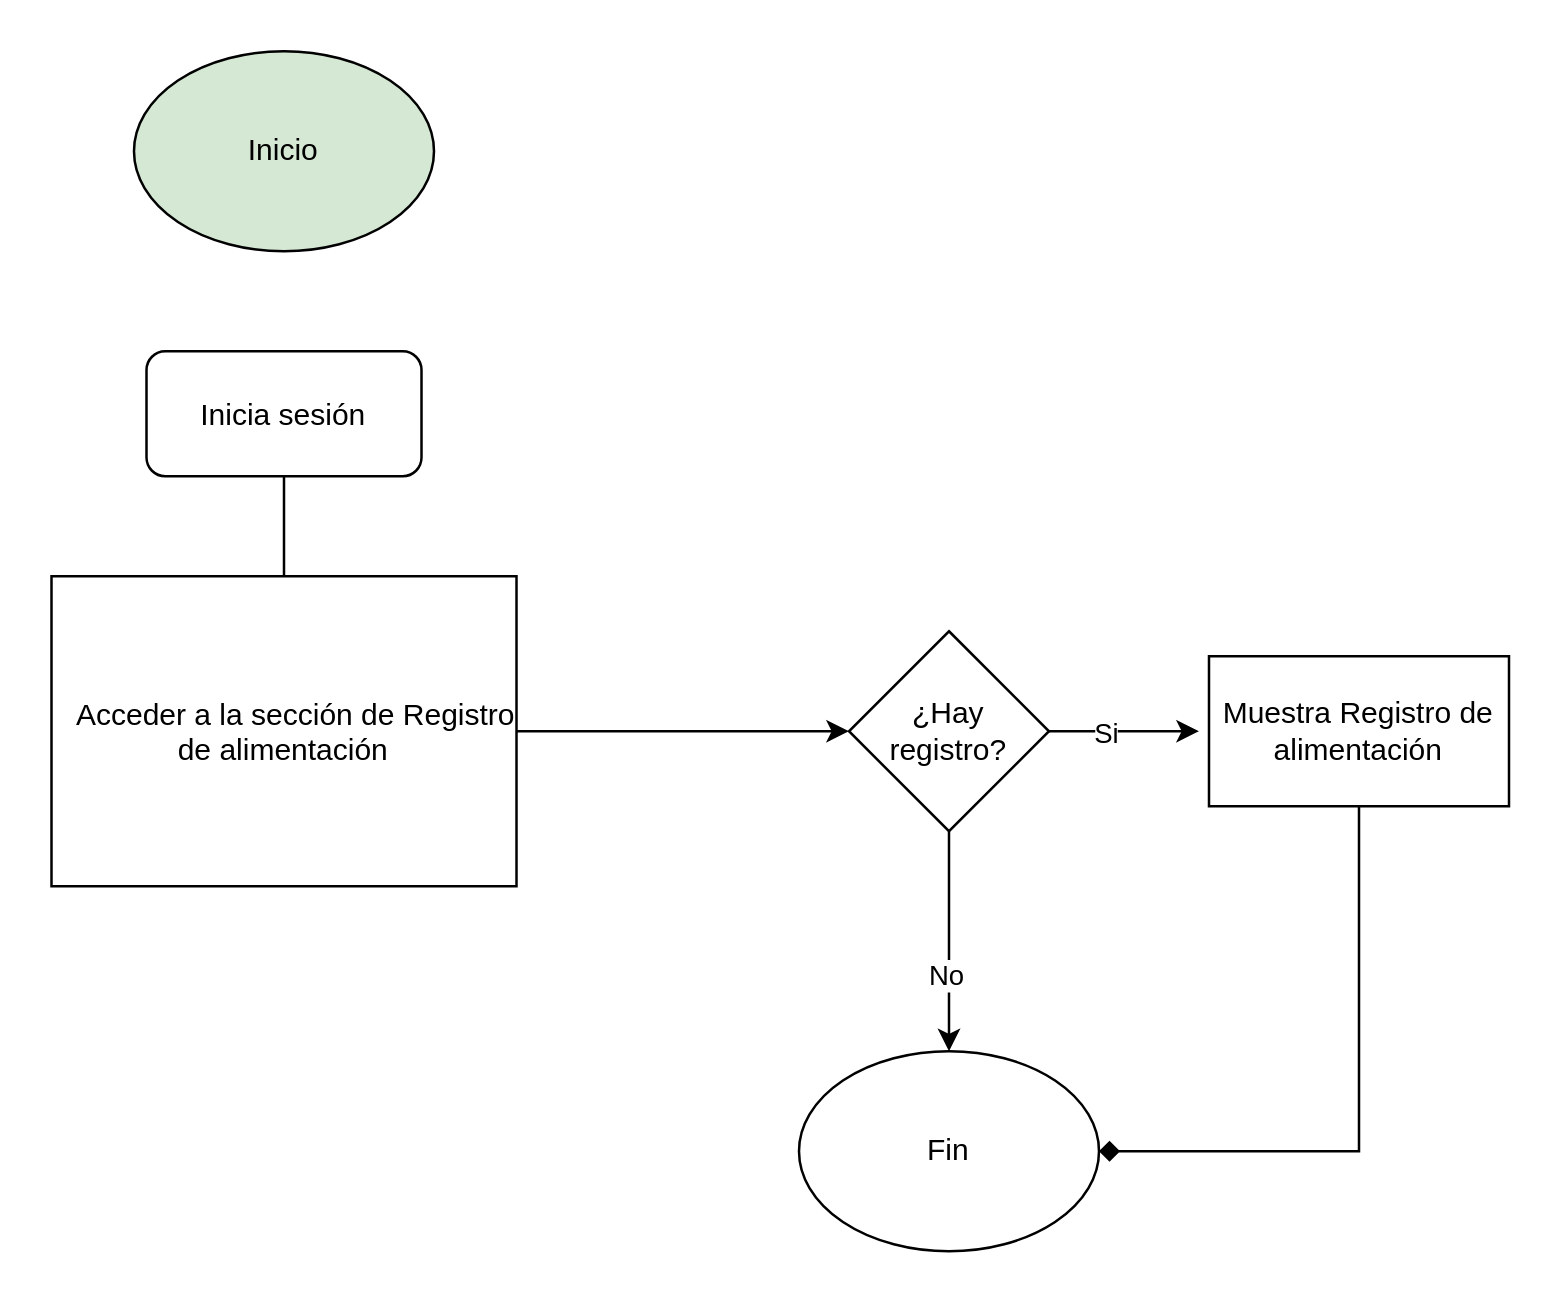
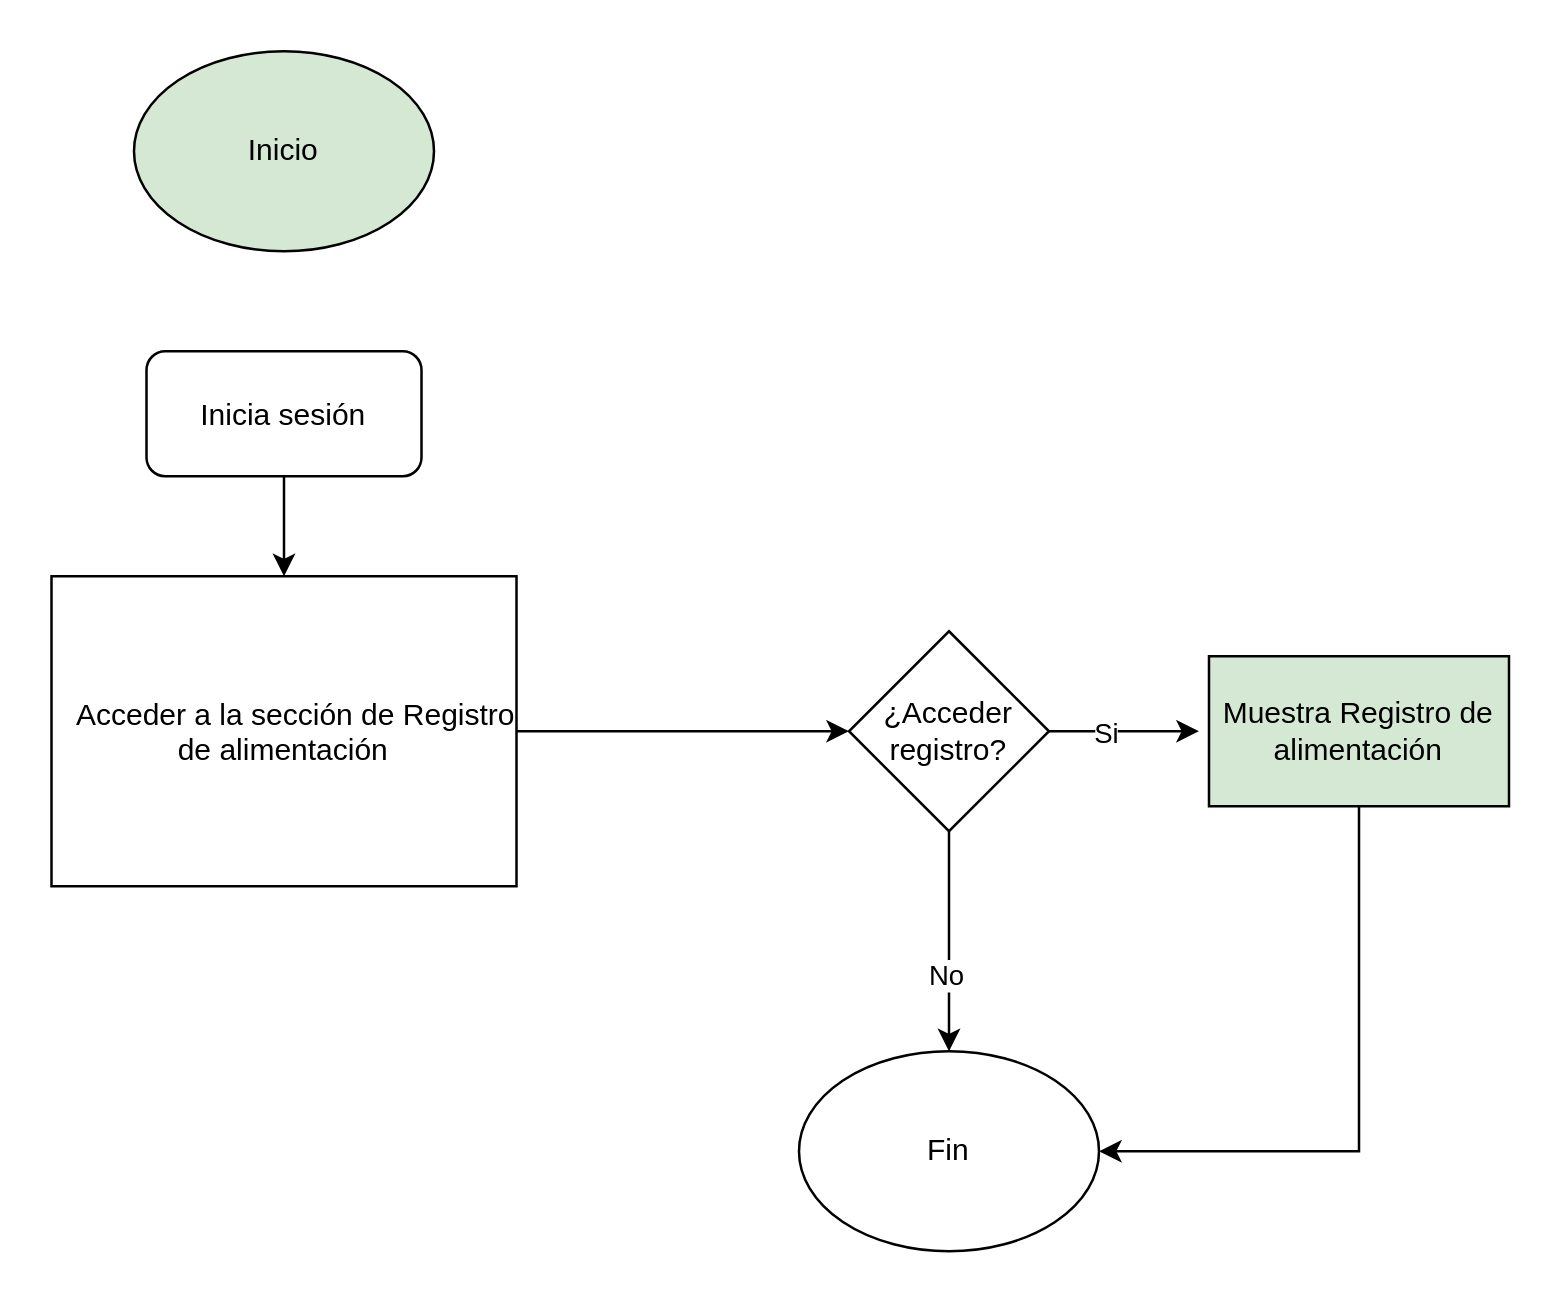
  <mxCell id="0" />
  <mxCell id="1" parent="0" />
  <mxCell id="2" value="Inicio" style="ellipse;whiteSpace=wrap;html=1;fillColor=#d5e8d4;" vertex="1" parent="1"><mxGeometry x="53" y="20" width="120" height="80" as="geometry" /></mxCell>
- <mxCell id="3" style="edgeStyle=orthogonalEdgeStyle;rounded=0;orthogonalLoop=1;jettySize=auto;html=1;entryX=0.5;entryY=0;entryDx=0;entryDy=0;endArrow=none;" edge="1" parent="1" source="4" target="6"><mxGeometry relative="1" as="geometry" /></mxCell>
+ <mxCell id="3" style="edgeStyle=orthogonalEdgeStyle;rounded=0;orthogonalLoop=1;jettySize=auto;html=1;entryX=0.5;entryY=0;entryDx=0;entryDy=0;" edge="1" parent="1" source="4" target="6"><mxGeometry relative="1" as="geometry" /></mxCell>
  <mxCell id="4" value="Inicia sesión" style="rounded=1;" vertex="1" parent="1"><mxGeometry x="58" y="140" width="110" height="50" as="geometry" /></mxCell>
  <mxCell id="5" value="" style="edgeStyle=orthogonalEdgeStyle;rounded=0;orthogonalLoop=1;jettySize=auto;html=1;" edge="1" parent="1" source="6" target="11"><mxGeometry relative="1" as="geometry" /></mxCell>
  <mxCell id="6" value="   Acceder a la sección de Registro &#10;de alimentación" style="" vertex="1" parent="1"><mxGeometry x="20" y="230" width="186" height="124" as="geometry" /></mxCell>
  <mxCell id="7" value="" style="edgeStyle=orthogonalEdgeStyle;rounded=0;orthogonalLoop=1;jettySize=auto;html=1;" edge="1" parent="1" source="11"><mxGeometry relative="1" as="geometry"><mxPoint x="479" y="292" as="targetPoint" /></mxGeometry></mxCell>
  <mxCell id="8" value="Si" style="edgeLabel;html=1;align=center;verticalAlign=middle;resizable=0;points=[];" connectable="0" vertex="1" parent="7"><mxGeometry x="-0.273" relative="1" as="geometry"><mxPoint as="offset" /></mxGeometry></mxCell>
  <mxCell id="9" style="edgeStyle=orthogonalEdgeStyle;rounded=0;orthogonalLoop=1;jettySize=auto;html=1;" edge="1" parent="1" source="11"><mxGeometry relative="1" as="geometry"><mxPoint x="379" y="420" as="targetPoint" /></mxGeometry></mxCell>
  <mxCell id="10" value="No" style="edgeLabel;html=1;align=center;verticalAlign=middle;resizable=0;points=[];" connectable="0" vertex="1" parent="9"><mxGeometry x="0.3" y="-2" relative="1" as="geometry"><mxPoint as="offset" /></mxGeometry></mxCell>
- <mxCell id="11" value="¿Hay registro?" style="rhombus;whiteSpace=wrap;html=1;" vertex="1" parent="1"><mxGeometry x="339" y="252" width="80" height="80" as="geometry" /></mxCell>
- <mxCell id="12" style="edgeStyle=orthogonalEdgeStyle;rounded=0;orthogonalLoop=1;jettySize=auto;html=1;entryX=1;entryY=0.5;entryDx=0;entryDy=0;exitX=0.5;exitY=1;exitDx=0;exitDy=0;endArrow=diamond;" edge="1" parent="1" source="13" target="14"><mxGeometry relative="1" as="geometry"><mxPoint x="543" y="500" as="targetPoint" /><Array as="points"><mxPoint x="543" y="460" /></Array></mxGeometry></mxCell>
- <mxCell id="13" value="Muestra Registro de alimentación" style="rounded=0;whiteSpace=wrap;html=1;" vertex="1" parent="1"><mxGeometry x="483" y="262" width="120" height="60" as="geometry" /></mxCell>
+ <mxCell id="11" value="¿Acceder registro?" style="rhombus;whiteSpace=wrap;html=1;" vertex="1" parent="1"><mxGeometry x="339" y="252" width="80" height="80" as="geometry" /></mxCell>
+ <mxCell id="12" style="edgeStyle=orthogonalEdgeStyle;rounded=0;orthogonalLoop=1;jettySize=auto;html=1;entryX=1;entryY=0.5;entryDx=0;entryDy=0;exitX=0.5;exitY=1;exitDx=0;exitDy=0;" edge="1" parent="1" source="13" target="14"><mxGeometry relative="1" as="geometry"><mxPoint x="543" y="500" as="targetPoint" /><Array as="points"><mxPoint x="543" y="460" /></Array></mxGeometry></mxCell>
+ <mxCell id="13" value="Muestra Registro de alimentación" style="rounded=0;whiteSpace=wrap;html=1;fillColor=#d5e8d4;" vertex="1" parent="1"><mxGeometry x="483" y="262" width="120" height="60" as="geometry" /></mxCell>
  <mxCell id="14" value="Fin" style="ellipse;whiteSpace=wrap;html=1;" vertex="1" parent="1"><mxGeometry x="319" y="420" width="120" height="80" as="geometry" /></mxCell>
